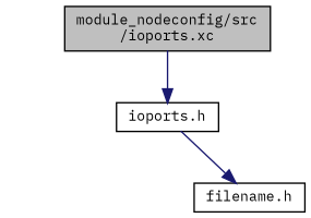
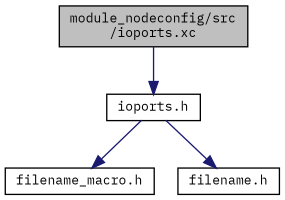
  digraph {
    fontname="IBM Plex Mono"
    node [color=black fillcolor=white fontname="IBM Plex Mono" fontsize=10 shape=record style=filled]
    edge [color=midnightblue fontname="IBM Plex Mono" fontsize=10 labelfontname=Helvetica labelfontsize=10 style=solid]
    n1 [fillcolor=grey75 fontcolor=black height=0.2 label="module_nodeconfig/src\l/ioports.xc" width=0.4]
    n2 [height=0.2 label="ioports.h" width=0.4]
+   n3 [height=0.2 label="filename_macro.h" width=0.4]
    n4 [height=0.2 label="filename.h" width=0.4]
    n1 -> n2
+   n2 -> n3
    n2 -> n4
  }
